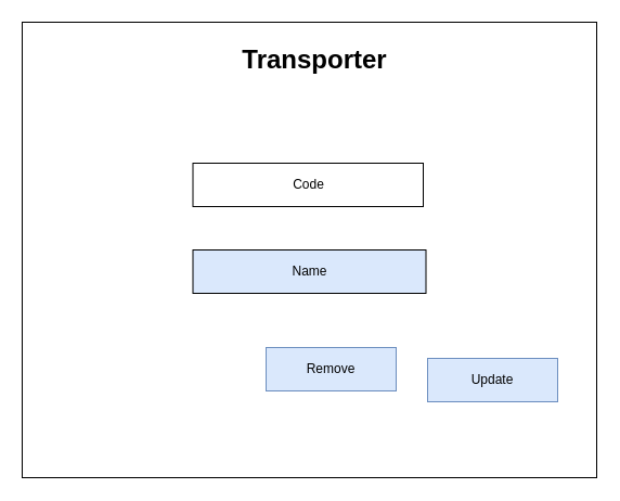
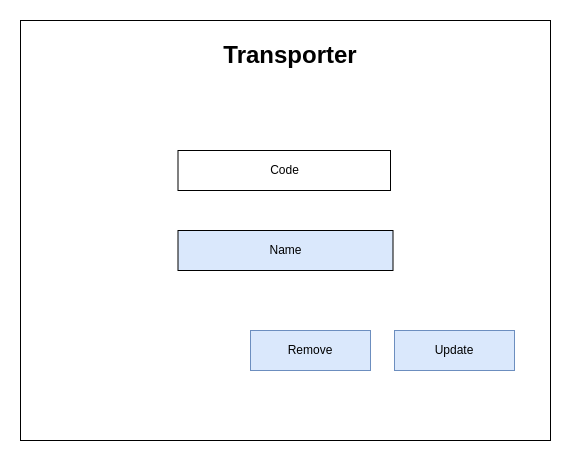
  <mxCell id="0" />
  <mxCell id="1" parent="0" />
  <mxCell id="2" value="" style="rounded=0;whiteSpace=wrap;html=1;" parent="1" vertex="1"><mxGeometry x="20" y="20" width="530" height="420" as="geometry" /></mxCell>
  <mxCell id="3" value="&lt;h1&gt;Transporter&lt;/h1&gt;" style="text;html=1;strokeColor=none;fillColor=none;align=center;verticalAlign=middle;whiteSpace=wrap;rounded=0;" parent="1" vertex="1"><mxGeometry x="260" y="40" width="60" height="30" as="geometry" /></mxCell>
  <mxCell id="4" value="Code" style="rounded=0;whiteSpace=wrap;html=1;" parent="1" vertex="1"><mxGeometry x="177.5" y="150" width="212.5" height="40" as="geometry" /></mxCell>
  <mxCell id="5" value="Name" style="rounded=0;whiteSpace=wrap;html=1;fillColor=#dae8fc;" parent="1" vertex="1"><mxGeometry x="177.5" y="230" width="215" height="40" as="geometry" /></mxCell>
  <mxCell id="6" value="Update" style="rounded=0;whiteSpace=wrap;html=1;fillColor=#dae8fc;strokeColor=#6c8ebf;" parent="1" vertex="1"><mxGeometry x="394" y="330" width="120" height="40" as="geometry" /></mxCell>
- <mxCell id="7" value="Remove" style="rounded=0;whiteSpace=wrap;html=1;fillColor=#dae8fc;strokeColor=#6c8ebf;" parent="1" vertex="1"><mxGeometry x="245" y="320" width="120" height="40" as="geometry" /></mxCell>
+ <mxCell id="7" value="Remove" style="rounded=0;whiteSpace=wrap;html=1;fillColor=#dae8fc;strokeColor=#6c8ebf;" parent="1" vertex="1"><mxGeometry x="250" y="330" width="120" height="40" as="geometry" /></mxCell>
